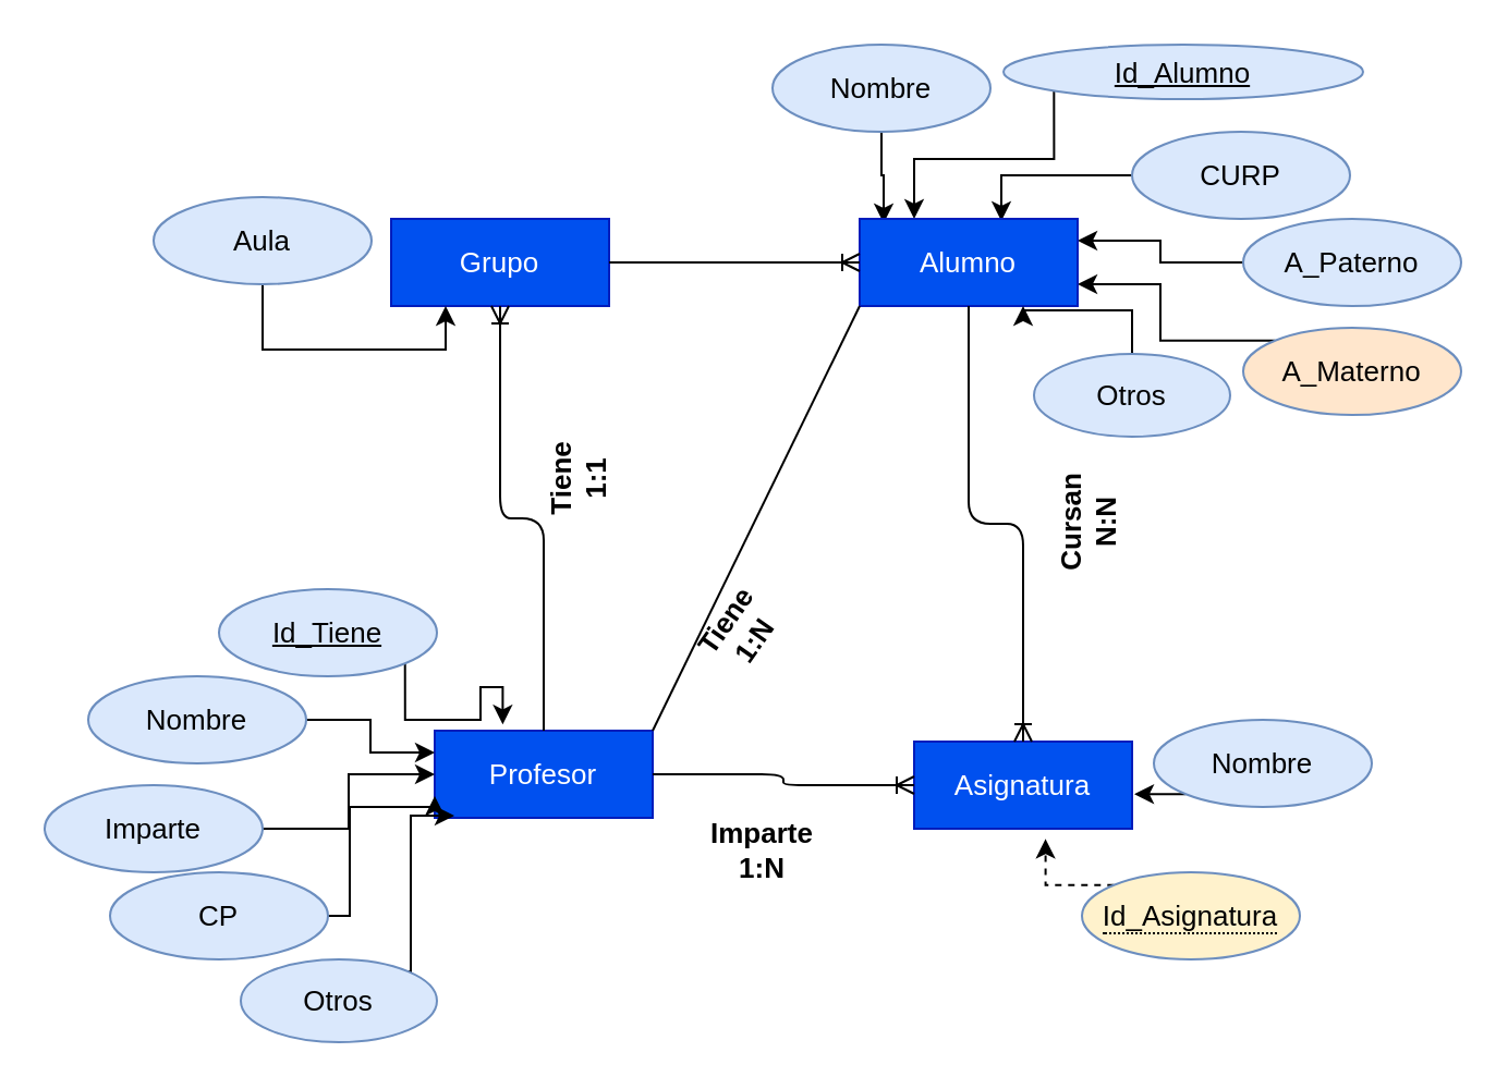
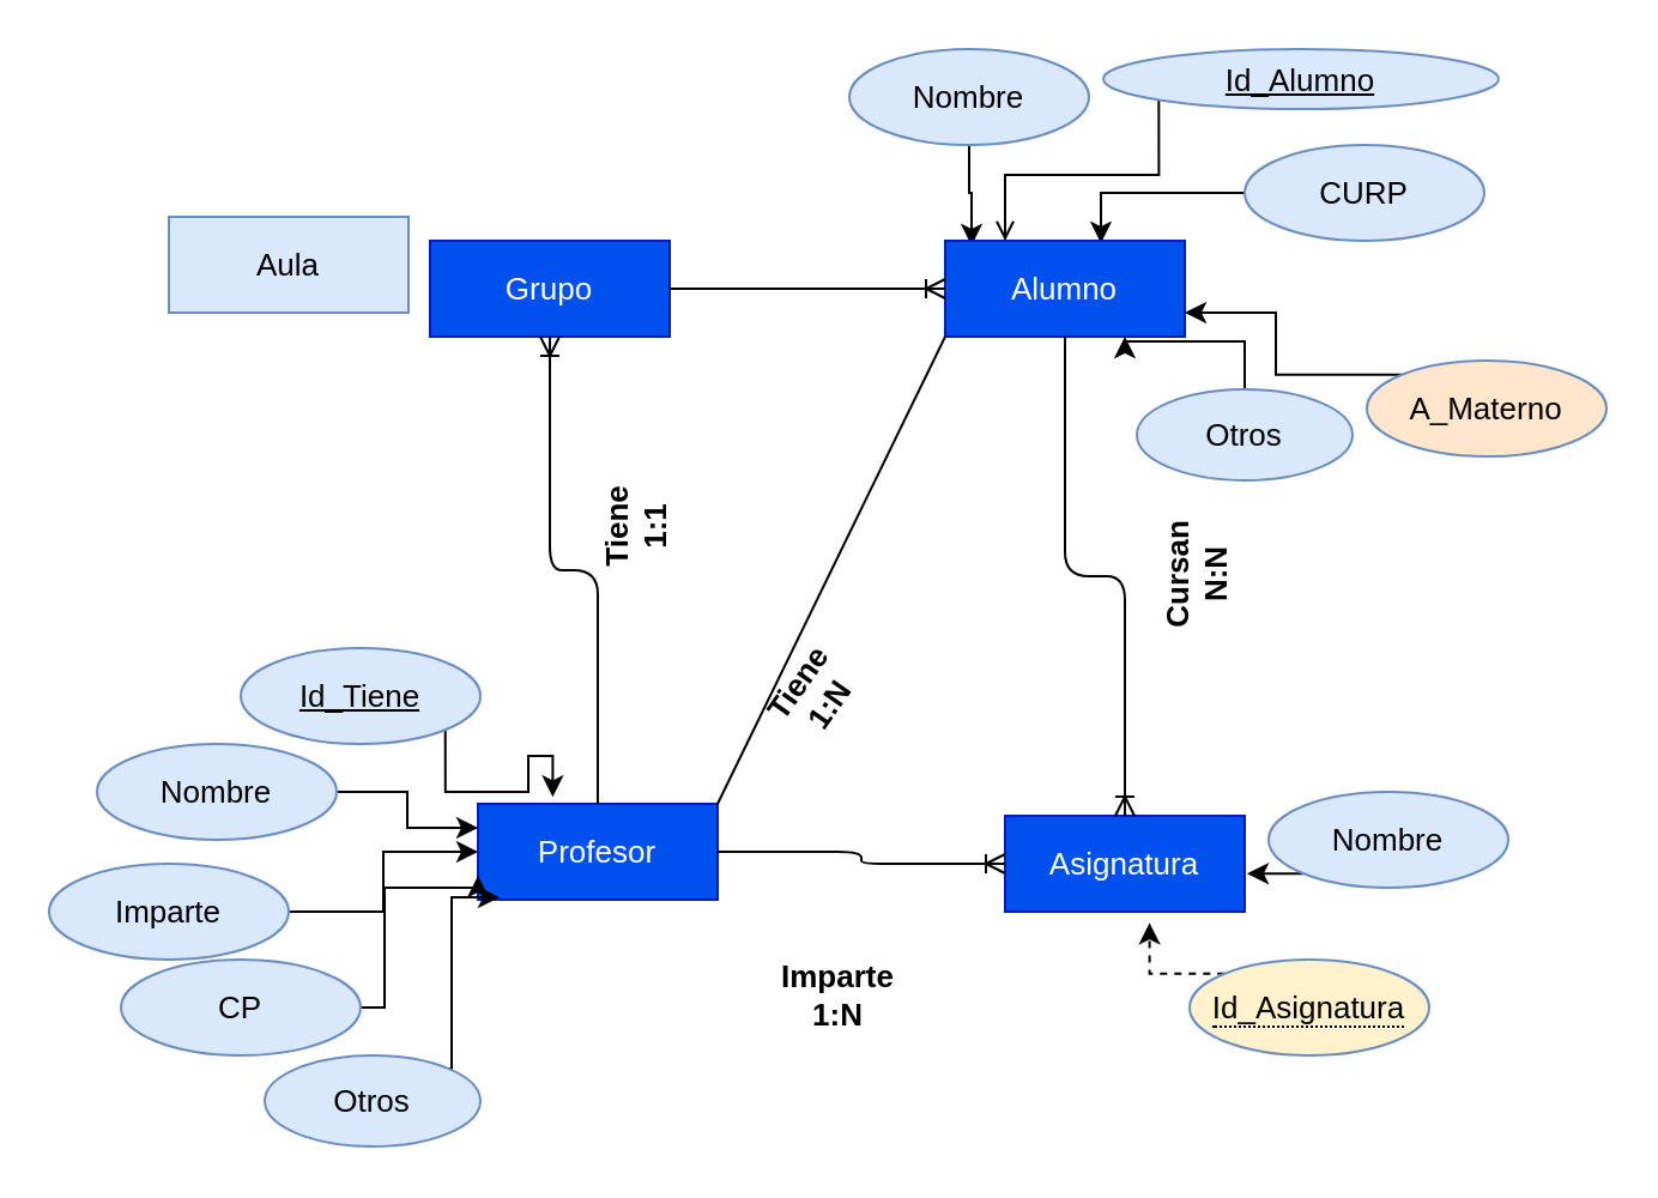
  <mxCell id="0" />
  <mxCell id="1" parent="0" />
  <mxCell id="2" value="&lt;span style=&quot;white-space: normal&quot;&gt;Grupo&lt;/span&gt;" style="whiteSpace=wrap;html=1;align=center;fillColor=#0050ef;strokeColor=#001DBC;fontColor=#ffffff;fontSize=13;" parent="1" vertex="1"><mxGeometry x="179" y="100" width="100" height="40" as="geometry" /></mxCell>
- <mxCell id="3" style="edgeStyle=orthogonalEdgeStyle;rounded=0;orthogonalLoop=1;jettySize=auto;html=1;exitX=0;exitY=1;exitDx=0;exitDy=0;entryX=0.25;entryY=0;entryDx=0;entryDy=0;startArrow=none;startFill=0;endArrow=classic;endFill=1;" edge="1" parent="1" source="4" target="13"><mxGeometry relative="1" as="geometry" /></mxCell>
+ <mxCell id="3" style="edgeStyle=orthogonalEdgeStyle;rounded=0;orthogonalLoop=1;jettySize=auto;html=1;exitX=0;exitY=1;exitDx=0;exitDy=0;entryX=0.25;entryY=0;entryDx=0;entryDy=0;startArrow=none;startFill=0;endArrow=open;endFill=1;" edge="1" parent="1" source="4" target="13"><mxGeometry relative="1" as="geometry" /></mxCell>
  <mxCell id="4" value="Id_Alumno" style="ellipse;whiteSpace=wrap;html=1;align=center;fontStyle=4;fillColor=#dae8fc;strokeColor=#6c8ebf;fontSize=13;" parent="1" vertex="1"><mxGeometry x="460" y="20" width="165" height="25" as="geometry" /></mxCell>
  <mxCell id="5" style="edgeStyle=orthogonalEdgeStyle;rounded=0;orthogonalLoop=1;jettySize=auto;html=1;exitX=0.5;exitY=1;exitDx=0;exitDy=0;entryX=0.11;entryY=0.05;entryDx=0;entryDy=0;entryPerimeter=0;startArrow=none;startFill=0;endArrow=classic;endFill=1;" edge="1" parent="1" source="6" target="13"><mxGeometry relative="1" as="geometry" /></mxCell>
  <mxCell id="6" value="Nombre" style="ellipse;whiteSpace=wrap;html=1;align=center;fillColor=#dae8fc;strokeColor=#6c8ebf;fontSize=13;" parent="1" vertex="1"><mxGeometry x="354" y="20" width="100" height="40" as="geometry" /></mxCell>
  <mxCell id="7" style="edgeStyle=orthogonalEdgeStyle;rounded=0;orthogonalLoop=1;jettySize=auto;html=1;exitX=0;exitY=0.5;exitDx=0;exitDy=0;entryX=0.65;entryY=0.025;entryDx=0;entryDy=0;entryPerimeter=0;startArrow=none;startFill=0;endArrow=classic;endFill=1;" edge="1" parent="1" source="8" target="13"><mxGeometry relative="1" as="geometry" /></mxCell>
  <mxCell id="8" value="CURP" style="ellipse;whiteSpace=wrap;html=1;align=center;fillColor=#dae8fc;strokeColor=#6c8ebf;fontSize=13;" parent="1" vertex="1"><mxGeometry x="519" y="60" width="100" height="40" as="geometry" /></mxCell>
- <mxCell id="9" style="edgeStyle=orthogonalEdgeStyle;rounded=0;orthogonalLoop=1;jettySize=auto;html=1;exitX=0;exitY=0.5;exitDx=0;exitDy=0;entryX=1;entryY=0.25;entryDx=0;entryDy=0;startArrow=none;startFill=0;endArrow=classic;endFill=1;" edge="1" parent="1" source="10" target="13"><mxGeometry relative="1" as="geometry" /></mxCell>
- <mxCell id="10" value="A_Paterno" style="ellipse;whiteSpace=wrap;html=1;align=center;fillColor=#dae8fc;strokeColor=#6c8ebf;fontSize=13;" parent="1" vertex="1"><mxGeometry x="570" y="100" width="100" height="40" as="geometry" /></mxCell>
  <mxCell id="11" style="edgeStyle=orthogonalEdgeStyle;rounded=0;orthogonalLoop=1;jettySize=auto;html=1;exitX=0;exitY=0;exitDx=0;exitDy=0;entryX=1;entryY=0.75;entryDx=0;entryDy=0;startArrow=none;startFill=0;endArrow=classic;endFill=1;" edge="1" parent="1" source="12" target="13"><mxGeometry relative="1" as="geometry" /></mxCell>
  <mxCell id="12" value="A_Materno" style="ellipse;whiteSpace=wrap;html=1;align=center;fillColor=#ffe6cc;strokeColor=#6c8ebf;fontSize=13;" parent="1" vertex="1"><mxGeometry x="570" y="150" width="100" height="40" as="geometry" /></mxCell>
  <mxCell id="13" value="Alumno" style="whiteSpace=wrap;html=1;align=center;fillColor=#0050ef;strokeColor=#001DBC;fontColor=#ffffff;fontSize=13;" parent="1" vertex="1"><mxGeometry x="394" y="100" width="100" height="40" as="geometry" /></mxCell>
- <mxCell id="14" style="edgeStyle=orthogonalEdgeStyle;rounded=0;orthogonalLoop=1;jettySize=auto;html=1;exitX=0.5;exitY=1;exitDx=0;exitDy=0;entryX=0.25;entryY=1;entryDx=0;entryDy=0;startArrow=none;startFill=0;endArrow=classic;endFill=1;" edge="1" parent="1" source="15" target="2"><mxGeometry relative="1" as="geometry" /></mxCell>
- <mxCell id="15" value="Aula" style="ellipse;whiteSpace=wrap;html=1;align=center;fillColor=#dae8fc;strokeColor=#6c8ebf;fontSize=13;" parent="1" vertex="1"><mxGeometry x="70" y="90" width="100" height="40" as="geometry" /></mxCell>
+ <mxCell id="15" value="Aula" style="whiteSpace=wrap;html=1;align=center;fillColor=#dae8fc;strokeColor=#6c8ebf;fontSize=13;rounded=0;" parent="1" vertex="1"><mxGeometry x="70" y="90" width="100" height="40" as="geometry" /></mxCell>
  <mxCell id="16" value="Asignatura" style="whiteSpace=wrap;html=1;align=center;fillColor=#0050ef;strokeColor=#001DBC;fontColor=#ffffff;fontSize=13;" parent="1" vertex="1"><mxGeometry x="419" y="340" width="100" height="40" as="geometry" /></mxCell>
  <mxCell id="17" style="edgeStyle=orthogonalEdgeStyle;rounded=0;orthogonalLoop=1;jettySize=auto;html=1;exitX=0;exitY=0;exitDx=0;exitDy=0;entryX=0.603;entryY=1.117;entryDx=0;entryDy=0;entryPerimeter=0;startArrow=none;startFill=0;endArrow=classic;endFill=1;fontSize=13;dashed=1;" parent="1" source="18" target="16" edge="1"><mxGeometry relative="1" as="geometry" /></mxCell>
  <mxCell id="18" value="&lt;span style=&quot;border-bottom: 1px dotted; font-size: 13px;&quot;&gt;Id_Asignatura&lt;/span&gt;" style="ellipse;whiteSpace=wrap;html=1;align=center;fillColor=#fff2cc;strokeColor=#6c8ebf;fontSize=13;" parent="1" vertex="1"><mxGeometry x="496" y="400" width="100" height="40" as="geometry" /></mxCell>
  <mxCell id="19" style="edgeStyle=orthogonalEdgeStyle;rounded=0;orthogonalLoop=1;jettySize=auto;html=1;exitX=0;exitY=1;exitDx=0;exitDy=0;startArrow=none;startFill=0;endArrow=classic;endFill=1;fontSize=13;" parent="1" source="20" edge="1"><mxGeometry relative="1" as="geometry"><mxPoint x="520" y="363.833" as="targetPoint" /></mxGeometry></mxCell>
  <mxCell id="20" value="Nombre" style="ellipse;whiteSpace=wrap;html=1;align=center;fillColor=#dae8fc;strokeColor=#6c8ebf;fontSize=13;" parent="1" vertex="1"><mxGeometry x="529" y="330" width="100" height="40" as="geometry" /></mxCell>
  <mxCell id="21" value="Profesor" style="whiteSpace=wrap;html=1;align=center;fillColor=#0050ef;strokeColor=#001DBC;fontColor=#ffffff;fontSize=13;" parent="1" vertex="1"><mxGeometry x="199" y="335" width="100" height="40" as="geometry" /></mxCell>
  <mxCell id="22" style="edgeStyle=orthogonalEdgeStyle;rounded=0;orthogonalLoop=1;jettySize=auto;html=1;exitX=1;exitY=0.5;exitDx=0;exitDy=0;entryX=0;entryY=0.25;entryDx=0;entryDy=0;startArrow=none;startFill=0;endArrow=classic;endFill=1;fontSize=13;" parent="1" source="23" target="21" edge="1"><mxGeometry relative="1" as="geometry" /></mxCell>
  <mxCell id="23" value="Nombre" style="ellipse;whiteSpace=wrap;html=1;align=center;fillColor=#dae8fc;strokeColor=#6c8ebf;fontSize=13;" parent="1" vertex="1"><mxGeometry x="40" y="310" width="100" height="40" as="geometry" /></mxCell>
  <mxCell id="24" style="edgeStyle=orthogonalEdgeStyle;rounded=0;orthogonalLoop=1;jettySize=auto;html=1;exitX=1;exitY=0.5;exitDx=0;exitDy=0;entryX=0;entryY=0.75;entryDx=0;entryDy=0;startArrow=none;startFill=0;endArrow=classic;endFill=1;fontSize=13;" parent="1" source="25" target="21" edge="1"><mxGeometry relative="1" as="geometry"><Array as="points"><mxPoint x="160" y="420" /><mxPoint x="160" y="370" /></Array></mxGeometry></mxCell>
  <mxCell id="25" value="CP" style="ellipse;whiteSpace=wrap;html=1;align=center;fillColor=#dae8fc;strokeColor=#6c8ebf;fontSize=13;" parent="1" vertex="1"><mxGeometry x="50" y="400" width="100" height="40" as="geometry" /></mxCell>
  <mxCell id="26" style="edgeStyle=orthogonalEdgeStyle;rounded=0;orthogonalLoop=1;jettySize=auto;html=1;exitX=1;exitY=1;exitDx=0;exitDy=0;entryX=0.312;entryY=-0.071;entryDx=0;entryDy=0;entryPerimeter=0;startArrow=none;startFill=0;endArrow=classic;endFill=1;fontSize=13;" parent="1" source="27" target="21" edge="1"><mxGeometry relative="1" as="geometry" /></mxCell>
  <mxCell id="27" value="Id_Tiene" style="ellipse;whiteSpace=wrap;html=1;align=center;fontStyle=4;fillColor=#dae8fc;strokeColor=#6c8ebf;fontSize=13;" parent="1" vertex="1"><mxGeometry x="100" y="270" width="100" height="40" as="geometry" /></mxCell>
  <mxCell id="28" value="" style="edgeStyle=orthogonalEdgeStyle;fontSize=13;html=1;endArrow=ERoneToMany;entryX=0;entryY=0.5;entryDx=0;entryDy=0;exitX=1;exitY=0.5;exitDx=0;exitDy=0;" parent="1" source="21" target="16" edge="1"><mxGeometry width="100" height="100" relative="1" as="geometry"><mxPoint x="300" y="400" as="sourcePoint" /><mxPoint x="340" y="270" as="targetPoint" /></mxGeometry></mxCell>
  <mxCell id="29" value="" style="fontSize=13;html=1;endArrow=none;startArrow=none;startFill=0;endFill=0;exitX=1;exitY=0;exitDx=0;exitDy=0;entryX=0;entryY=1;entryDx=0;entryDy=0;" parent="1" source="21" target="13" edge="1"><mxGeometry width="100" height="100" relative="1" as="geometry"><mxPoint x="280" y="310" as="sourcePoint" /><mxPoint x="380" y="210" as="targetPoint" /></mxGeometry></mxCell>
  <mxCell id="30" value="" style="edgeStyle=orthogonalEdgeStyle;fontSize=13;html=1;endArrow=ERoneToMany;entryX=0.5;entryY=1;entryDx=0;entryDy=0;exitX=0.5;exitY=0;exitDx=0;exitDy=0;" parent="1" source="21" target="2" edge="1"><mxGeometry width="100" height="100" relative="1" as="geometry"><mxPoint x="170" y="210" as="sourcePoint" /><mxPoint x="310" y="210" as="targetPoint" /></mxGeometry></mxCell>
  <mxCell id="31" value="" style="edgeStyle=orthogonalEdgeStyle;fontSize=13;html=1;endArrow=ERoneToMany;exitX=1;exitY=0.5;exitDx=0;exitDy=0;entryX=0;entryY=0.5;entryDx=0;entryDy=0;" parent="1" source="2" target="13" edge="1"><mxGeometry width="100" height="100" relative="1" as="geometry"><mxPoint x="279" y="80" as="sourcePoint" /><mxPoint x="320" y="170" as="targetPoint" /></mxGeometry></mxCell>
  <mxCell id="32" value="" style="edgeStyle=orthogonalEdgeStyle;fontSize=13;html=1;endArrow=ERoneToMany;entryX=0.5;entryY=0;entryDx=0;entryDy=0;exitX=0.5;exitY=1;exitDx=0;exitDy=0;" parent="1" source="13" target="16" edge="1"><mxGeometry width="100" height="100" relative="1" as="geometry"><mxPoint x="399" y="240" as="sourcePoint" /><mxPoint x="539" y="240" as="targetPoint" /></mxGeometry></mxCell>
  <mxCell id="33" style="edgeStyle=orthogonalEdgeStyle;rounded=0;orthogonalLoop=1;jettySize=auto;html=1;exitX=1;exitY=0.5;exitDx=0;exitDy=0;startArrow=none;startFill=0;endArrow=classic;endFill=1;fontSize=13;" parent="1" source="34" target="21" edge="1"><mxGeometry relative="1" as="geometry" /></mxCell>
  <mxCell id="34" value="Imparte" style="ellipse;whiteSpace=wrap;html=1;align=center;fillColor=#dae8fc;strokeColor=#6c8ebf;fontSize=13;" parent="1" vertex="1"><mxGeometry x="20" y="360" width="100" height="40" as="geometry" /></mxCell>
  <mxCell id="35" style="edgeStyle=orthogonalEdgeStyle;rounded=0;orthogonalLoop=1;jettySize=auto;html=1;exitX=0.5;exitY=1;exitDx=0;exitDy=0;startArrow=none;startFill=0;endArrow=classic;endFill=1;fontSize=13;" parent="1" source="20" target="20" edge="1"><mxGeometry relative="1" as="geometry" /></mxCell>
  <mxCell id="36" value="Tiene&lt;br&gt;1:1" style="text;html=1;align=center;verticalAlign=middle;resizable=0;points=[];autosize=1;fontStyle=1;horizontal=1;fontSize=13;rotation=-90;" parent="1" vertex="1"><mxGeometry x="240" y="200" width="50" height="40" as="geometry" /></mxCell>
- <mxCell id="37" value="Imparte&lt;br&gt;1:N" style="text;html=1;align=center;verticalAlign=middle;resizable=0;points=[];autosize=1;fontStyle=1;horizontal=1;fontSize=13;" parent="1" vertex="1"><mxGeometry x="318.5" y="370" width="60" height="40" as="geometry" /></mxCell>
+ <mxCell id="37" value="Imparte&lt;br&gt;1:N" style="text;html=1;align=center;verticalAlign=middle;resizable=0;points=[];autosize=1;fontStyle=1;horizontal=1;fontSize=13;" parent="1" vertex="1"><mxGeometry x="318.5" y="395" width="60" height="40" as="geometry" /></mxCell>
  <mxCell id="38" value="Tiene&lt;br&gt;1:N" style="text;html=1;align=center;verticalAlign=middle;resizable=0;points=[];autosize=1;fontStyle=1;horizontal=1;rotation=305;direction=east;fontSize=13;" parent="1" vertex="1"><mxGeometry x="313.5" y="270" width="50" height="40" as="geometry" /></mxCell>
  <mxCell id="39" value="Cursan&lt;br&gt;N:N" style="text;html=1;align=center;verticalAlign=middle;resizable=0;points=[];autosize=1;fontStyle=1;horizontal=1;fontSize=13;rotation=-90;" parent="1" vertex="1"><mxGeometry x="469" y="220" width="60" height="40" as="geometry" /></mxCell>
  <mxCell id="40" style="edgeStyle=orthogonalEdgeStyle;rounded=0;orthogonalLoop=1;jettySize=auto;html=1;exitX=1;exitY=0;exitDx=0;exitDy=0;entryX=0.09;entryY=0.975;entryDx=0;entryDy=0;entryPerimeter=0;" edge="1" parent="1" source="41" target="21"><mxGeometry relative="1" as="geometry"><Array as="points"><mxPoint x="188" y="446" /></Array></mxGeometry></mxCell>
  <mxCell id="41" value="Otros" style="ellipse;whiteSpace=wrap;html=1;align=center;fillColor=#dae8fc;strokeColor=#6c8ebf;fontSize=13;" vertex="1" parent="1"><mxGeometry x="110" y="440" width="90" height="38" as="geometry" /></mxCell>
  <mxCell id="42" style="edgeStyle=orthogonalEdgeStyle;rounded=0;orthogonalLoop=1;jettySize=auto;html=1;exitX=0.5;exitY=0;exitDx=0;exitDy=0;entryX=0.75;entryY=1;entryDx=0;entryDy=0;startArrow=none;startFill=0;endArrow=classic;endFill=1;" edge="1" parent="1" source="43" target="13"><mxGeometry relative="1" as="geometry" /></mxCell>
  <mxCell id="43" value="Otros" style="ellipse;whiteSpace=wrap;html=1;align=center;fillColor=#dae8fc;strokeColor=#6c8ebf;fontSize=13;" vertex="1" parent="1"><mxGeometry x="474" y="162" width="90" height="38" as="geometry" /></mxCell>
